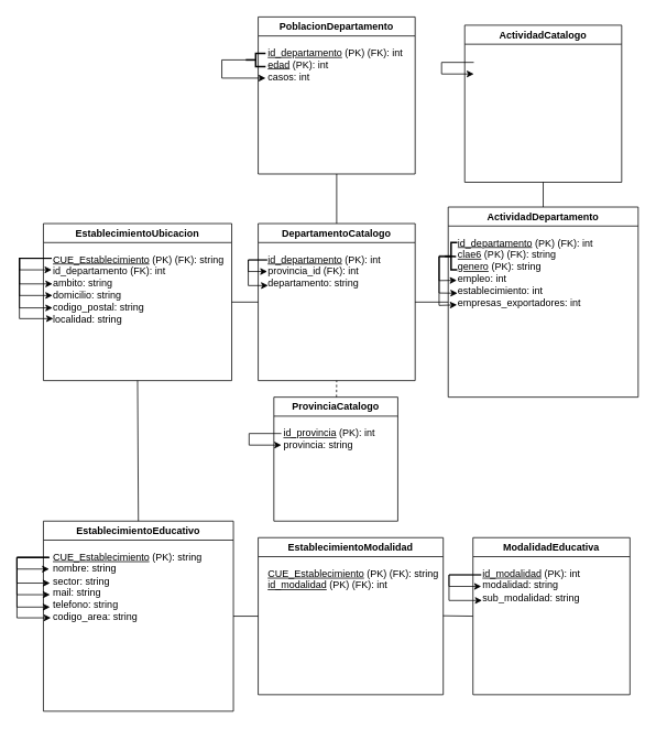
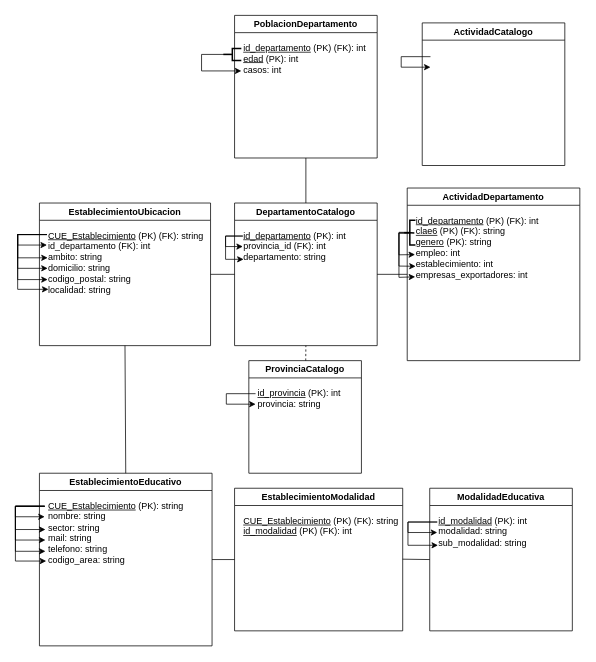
  <mxCell id="0" />
  <mxCell id="1" parent="0" />
  <mxCell id="2" value="EstablecimientoEducativo" style="swimlane;whiteSpace=wrap;html=1;" parent="1" vertex="1"><mxGeometry x="52" y="630" width="230" height="230" as="geometry" /></mxCell>
  <mxCell id="3" value="&lt;u&gt;CUE_Establecimiento&lt;/u&gt; (PK): string&lt;div&gt;&lt;div&gt;nombre: string&lt;/div&gt;&lt;div&gt;sector: string&lt;/div&gt;&lt;div&gt;mail: string&lt;/div&gt;&lt;/div&gt;&lt;div&gt;telefono: string&lt;/div&gt;&lt;div&gt;&lt;div&gt;codigo_area: string&lt;/div&gt;&lt;/div&gt;&lt;div&gt;&lt;br&gt;&lt;/div&gt;" style="text;html=1;align=left;verticalAlign=top;whiteSpace=wrap;rounded=0;" parent="1" vertex="1"><mxGeometry x="62" y="660" width="210" height="190" as="geometry" /></mxCell>
  <mxCell id="4" value="ModalidadEducativa" style="swimlane;whiteSpace=wrap;html=1;" parent="1" vertex="1"><mxGeometry x="572" y="650" width="190" height="190" as="geometry" /></mxCell>
  <mxCell id="5" value="&lt;u&gt;id_modalidad&lt;/u&gt; (PK): int&lt;div&gt;modalidad: string&lt;/div&gt;&lt;div&gt;sub_modalidad: string&lt;/div&gt;" style="text;html=1;align=left;verticalAlign=top;whiteSpace=wrap;rounded=0;" parent="4" vertex="1"><mxGeometry x="10" y="30" width="165.79" height="150" as="geometry" /></mxCell>
  <mxCell id="6" value="" style="endArrow=classic;html=1;rounded=0;" edge="1" parent="4"><mxGeometry width="50" height="50" relative="1" as="geometry"><mxPoint x="10" y="45" as="sourcePoint" /><mxPoint x="10" y="59" as="targetPoint" /><Array as="points"><mxPoint x="-29" y="45" /><mxPoint x="-29" y="59" /></Array></mxGeometry></mxCell>
  <mxCell id="7" value="EstablecimientoModalidad" style="swimlane;whiteSpace=wrap;html=1;" parent="1" vertex="1"><mxGeometry x="312" y="650" width="224" height="190" as="geometry" /></mxCell>
  <mxCell id="8" value="&lt;div&gt;&lt;u&gt;CUE_Establecimiento&lt;/u&gt; (PK) (FK): string&lt;/div&gt;&lt;u&gt;id_modalidad&lt;/u&gt; (PK) (FK): int&lt;div&gt;&lt;br&gt;&lt;/div&gt;" style="text;html=1;align=left;verticalAlign=top;whiteSpace=wrap;rounded=0;" parent="7" vertex="1"><mxGeometry x="10" y="30" width="212" height="150" as="geometry" /></mxCell>
  <mxCell id="9" value="" style="endArrow=none;html=1;rounded=0;exitX=0;exitY=0.5;exitDx=0;exitDy=0;entryX=1;entryY=0.5;entryDx=0;entryDy=0;" parent="1" source="7" target="2" edge="1"><mxGeometry width="50" height="50" relative="1" as="geometry"><mxPoint x="342" y="780" as="sourcePoint" /><mxPoint x="392" y="730" as="targetPoint" /></mxGeometry></mxCell>
  <mxCell id="10" value="" style="endArrow=none;html=1;rounded=0;exitX=0;exitY=0.5;exitDx=0;exitDy=0;entryX=1.009;entryY=0.43;entryDx=0;entryDy=0;entryPerimeter=0;" parent="1" source="4" edge="1" target="8"><mxGeometry width="50" height="50" relative="1" as="geometry"><mxPoint x="552" y="744.66" as="sourcePoint" /><mxPoint x="556" y="737" as="targetPoint" /></mxGeometry></mxCell>
  <mxCell id="11" value="EstablecimientoUbicacion" style="swimlane;whiteSpace=wrap;html=1;" parent="1" vertex="1"><mxGeometry x="52" y="270" width="228" height="190" as="geometry" /></mxCell>
  <mxCell id="12" value="&lt;div&gt;&lt;u&gt;CUE_Establecimiento&lt;/u&gt; (PK) (FK): string&lt;/div&gt;&lt;div&gt;id_departamento (FK): int&lt;/div&gt;&lt;div&gt;&lt;span style=&quot;background-color: transparent; color: light-dark(rgb(0, 0, 0), rgb(255, 255, 255));&quot;&gt;ambito: string&lt;/span&gt;&lt;/div&gt;&lt;div&gt;domicilio: string&lt;/div&gt;&lt;div&gt;codigo_postal: string&lt;/div&gt;&lt;div&gt;&lt;span style=&quot;background-color: transparent; color: light-dark(rgb(0, 0, 0), rgb(255, 255, 255));&quot;&gt;localidad: string&lt;/span&gt;&lt;/div&gt;&lt;div&gt;&lt;br&gt;&lt;/div&gt;" style="text;html=1;align=left;verticalAlign=top;whiteSpace=wrap;rounded=0;" parent="11" vertex="1"><mxGeometry x="10" y="30" width="213" height="150" as="geometry" /></mxCell>
  <mxCell id="13" value="" style="endArrow=none;html=1;rounded=0;entryX=0.5;entryY=1;entryDx=0;entryDy=0;exitX=0.5;exitY=0;exitDx=0;exitDy=0;" parent="1" source="2" target="11" edge="1"><mxGeometry width="50" height="50" relative="1" as="geometry"><mxPoint x="302" y="540" as="sourcePoint" /><mxPoint x="352" y="490" as="targetPoint" /></mxGeometry></mxCell>
  <mxCell id="14" value="ActividadDepartamento" style="swimlane;whiteSpace=wrap;html=1;" parent="1" vertex="1"><mxGeometry x="542" y="250" width="230" height="230" as="geometry" /></mxCell>
  <mxCell id="15" value="&lt;div&gt;&lt;u&gt;id_departamento&lt;/u&gt; (PK) (FK): int&lt;/div&gt;&lt;u&gt;clae6&lt;/u&gt; (PK) (FK): string&lt;div&gt;&lt;span style=&quot;background-color: transparent; color: light-dark(rgb(0, 0, 0), rgb(255, 255, 255));&quot;&gt;&lt;u&gt;genero&lt;/u&gt; (PK): string&lt;/span&gt;&lt;span style=&quot;background-color: transparent; color: light-dark(rgb(0, 0, 0), rgb(255, 255, 255)); white-space: pre;&quot;&gt;&#09;&lt;/span&gt;&lt;/div&gt;&lt;div&gt;empleo: int&lt;/div&gt;&lt;div&gt;establecimiento: int&lt;/div&gt;&lt;div&gt;empresas_exportadores: int&lt;/div&gt;" style="text;html=1;align=left;verticalAlign=top;whiteSpace=wrap;rounded=0;" parent="1" vertex="1"><mxGeometry x="552" y="280" width="210" height="190" as="geometry" /></mxCell>
  <mxCell id="16" value="DepartamentoCatalogo" style="swimlane;whiteSpace=wrap;html=1;" parent="1" vertex="1"><mxGeometry x="312" y="270" width="190" height="190" as="geometry" /></mxCell>
  <mxCell id="17" value="&lt;div&gt;&lt;u&gt;id_departamento&lt;/u&gt; (PK): int&lt;/div&gt;&lt;div&gt;provincia_id (FK): int&lt;/div&gt;&lt;div&gt;departamento: string&lt;/div&gt;" style="text;html=1;align=left;verticalAlign=top;whiteSpace=wrap;rounded=0;" parent="16" vertex="1"><mxGeometry x="10" y="30" width="165.79" height="150" as="geometry" /></mxCell>
  <mxCell id="18" value="" style="endArrow=none;html=1;rounded=0;entryX=1;entryY=0.5;entryDx=0;entryDy=0;exitX=0;exitY=0.5;exitDx=0;exitDy=0;" parent="1" source="14" target="16" edge="1"><mxGeometry width="50" height="50" relative="1" as="geometry"><mxPoint x="542" y="360" as="sourcePoint" /><mxPoint x="692" y="350" as="targetPoint" /></mxGeometry></mxCell>
  <mxCell id="19" value="ActividadCatalogo" style="swimlane;whiteSpace=wrap;html=1;" parent="1" vertex="1"><mxGeometry x="562" y="30" width="190" height="190" as="geometry" /></mxCell>
  <mxCell id="20" value="" style="endArrow=classic;html=1;rounded=0;" edge="1" parent="19"><mxGeometry width="50" height="50" relative="1" as="geometry"><mxPoint x="11" y="45" as="sourcePoint" /><mxPoint x="11" y="59" as="targetPoint" /><Array as="points"><mxPoint x="-28" y="45" /><mxPoint x="-28" y="59" /></Array></mxGeometry></mxCell>
- <mxCell id="21" value="" style="endArrow=none;html=1;rounded=0;entryX=0.5;entryY=1;entryDx=0;entryDy=0;exitX=0.5;exitY=0;exitDx=0;exitDy=0;" parent="1" source="14" target="19" edge="1"><mxGeometry width="50" height="50" relative="1" as="geometry"><mxPoint x="232" y="-80" as="sourcePoint" /><mxPoint x="282" y="-130" as="targetPoint" /></mxGeometry></mxCell>
  <mxCell id="22" value="PoblacionDepartamento" style="swimlane;whiteSpace=wrap;html=1;" parent="1" vertex="1"><mxGeometry x="312" y="20" width="190" height="190" as="geometry" /></mxCell>
  <mxCell id="23" value="&lt;u&gt;id_departamento&lt;/u&gt; (PK) (FK): int&lt;div&gt;&lt;span style=&quot;background-color: transparent; color: light-dark(rgb(0, 0, 0), rgb(255, 255, 255));&quot;&gt;&lt;u&gt;edad&lt;/u&gt; (PK): int&lt;/span&gt;&lt;/div&gt;&lt;div&gt;&lt;span style=&quot;background-color: transparent; color: light-dark(rgb(0, 0, 0), rgb(255, 255, 255));&quot;&gt;casos: int&lt;/span&gt;&lt;/div&gt;" style="text;html=1;align=left;verticalAlign=top;whiteSpace=wrap;rounded=0;" parent="22" vertex="1"><mxGeometry x="10" y="30" width="165.79" height="150" as="geometry" /></mxCell>
  <mxCell id="24" value="" style="strokeWidth=2;html=1;shape=mxgraph.flowchart.annotation_2;align=left;labelPosition=right;pointerEvents=1;" vertex="1" parent="22"><mxGeometry x="-15" y="44" width="24" height="16" as="geometry" /></mxCell>
  <mxCell id="25" value="" style="endArrow=none;html=1;rounded=0;entryX=0.5;entryY=1;entryDx=0;entryDy=0;exitX=0.5;exitY=0;exitDx=0;exitDy=0;" parent="1" source="16" target="22" edge="1"><mxGeometry width="50" height="50" relative="1" as="geometry"><mxPoint x="322" y="260" as="sourcePoint" /><mxPoint x="372" y="210" as="targetPoint" /></mxGeometry></mxCell>
  <mxCell id="26" value="" style="endArrow=none;html=1;rounded=0;exitX=0;exitY=0.5;exitDx=0;exitDy=0;entryX=1;entryY=0.5;entryDx=0;entryDy=0;" parent="1" source="16" target="11" edge="1"><mxGeometry width="50" height="50" relative="1" as="geometry"><mxPoint x="422" y="400" as="sourcePoint" /><mxPoint x="472" y="350" as="targetPoint" /></mxGeometry></mxCell>
  <mxCell id="27" value="ProvinciaCatalogo" style="swimlane;whiteSpace=wrap;html=1;" parent="1" vertex="1"><mxGeometry x="331" y="480" width="150" height="150" as="geometry" /></mxCell>
  <mxCell id="28" value="&lt;div&gt;&lt;span style=&quot;background-color: transparent; color: light-dark(rgb(0, 0, 0), rgb(255, 255, 255));&quot;&gt;&lt;u&gt;id_provincia&lt;/u&gt; (PK): int&lt;/span&gt;&lt;/div&gt;&lt;div&gt;&lt;span style=&quot;background-color: transparent; color: light-dark(rgb(0, 0, 0), rgb(255, 255, 255));&quot;&gt;provincia: string&lt;/span&gt;&lt;/div&gt;&lt;div&gt;&lt;br&gt;&lt;/div&gt;" style="text;html=1;align=left;verticalAlign=top;whiteSpace=wrap;rounded=0;" parent="27" vertex="1"><mxGeometry x="10" y="30" width="130" height="110" as="geometry" /></mxCell>
  <mxCell id="29" value="" style="endArrow=none;html=1;rounded=0;entryX=0.5;entryY=1;entryDx=0;entryDy=0;dashed=1;" parent="1" source="27" target="16" edge="1"><mxGeometry width="50" height="50" relative="1" as="geometry"><mxPoint x="332" y="580" as="sourcePoint" /><mxPoint x="382" y="530" as="targetPoint" /></mxGeometry></mxCell>
  <mxCell id="30" value="" style="endArrow=classic;html=1;rounded=0;" edge="1" parent="1"><mxGeometry width="50" height="50" relative="1" as="geometry"><mxPoint x="59" y="674" as="sourcePoint" /><mxPoint x="59" y="688" as="targetPoint" /><Array as="points"><mxPoint x="20" y="674" /><mxPoint x="20" y="688" /></Array></mxGeometry></mxCell>
  <mxCell id="31" value="" style="endArrow=classic;html=1;rounded=0;" edge="1" parent="1"><mxGeometry width="50" height="50" relative="1" as="geometry"><mxPoint x="59" y="674" as="sourcePoint" /><mxPoint x="60" y="705" as="targetPoint" /><Array as="points"><mxPoint x="20" y="674" /><mxPoint x="20" y="705" /></Array></mxGeometry></mxCell>
  <mxCell id="32" value="" style="endArrow=classic;html=1;rounded=0;" edge="1" parent="1"><mxGeometry width="50" height="50" relative="1" as="geometry"><mxPoint x="59" y="674" as="sourcePoint" /><mxPoint x="60" y="734" as="targetPoint" /><Array as="points"><mxPoint x="20" y="674" /><mxPoint x="20" y="734" /></Array></mxGeometry></mxCell>
  <mxCell id="33" value="" style="endArrow=classic;html=1;rounded=0;" edge="1" parent="1"><mxGeometry width="50" height="50" relative="1" as="geometry"><mxPoint x="59" y="674" as="sourcePoint" /><mxPoint x="60" y="719" as="targetPoint" /><Array as="points"><mxPoint x="20" y="674" /><mxPoint x="20" y="719" /></Array></mxGeometry></mxCell>
  <mxCell id="34" value="" style="endArrow=classic;html=1;rounded=0;" edge="1" parent="1"><mxGeometry width="50" height="50" relative="1" as="geometry"><mxPoint x="59" y="674" as="sourcePoint" /><mxPoint x="61" y="747" as="targetPoint" /><Array as="points"><mxPoint x="20" y="674" /><mxPoint x="20" y="747" /></Array></mxGeometry></mxCell>
  <mxCell id="35" value="" style="endArrow=classic;html=1;rounded=0;" edge="1" parent="1"><mxGeometry width="50" height="50" relative="1" as="geometry"><mxPoint x="62" y="312" as="sourcePoint" /><mxPoint x="62" y="326" as="targetPoint" /><Array as="points"><mxPoint x="23" y="312" /><mxPoint x="23" y="326" /></Array></mxGeometry></mxCell>
  <mxCell id="36" value="" style="endArrow=classic;html=1;rounded=0;" edge="1" parent="1"><mxGeometry width="50" height="50" relative="1" as="geometry"><mxPoint x="62" y="312" as="sourcePoint" /><mxPoint x="63" y="343" as="targetPoint" /><Array as="points"><mxPoint x="23" y="312" /><mxPoint x="23" y="343" /></Array></mxGeometry></mxCell>
  <mxCell id="37" value="" style="endArrow=classic;html=1;rounded=0;" edge="1" parent="1"><mxGeometry width="50" height="50" relative="1" as="geometry"><mxPoint x="62" y="312" as="sourcePoint" /><mxPoint x="63" y="372" as="targetPoint" /><Array as="points"><mxPoint x="23" y="312" /><mxPoint x="23" y="372" /></Array></mxGeometry></mxCell>
  <mxCell id="38" value="" style="endArrow=classic;html=1;rounded=0;" edge="1" parent="1"><mxGeometry width="50" height="50" relative="1" as="geometry"><mxPoint x="62" y="312" as="sourcePoint" /><mxPoint x="63" y="357" as="targetPoint" /><Array as="points"><mxPoint x="23" y="312" /><mxPoint x="23" y="357" /></Array></mxGeometry></mxCell>
  <mxCell id="39" value="" style="endArrow=classic;html=1;rounded=0;" edge="1" parent="1"><mxGeometry width="50" height="50" relative="1" as="geometry"><mxPoint x="62" y="312" as="sourcePoint" /><mxPoint x="64" y="385" as="targetPoint" /><Array as="points"><mxPoint x="23" y="312" /><mxPoint x="23" y="385" /></Array></mxGeometry></mxCell>
  <mxCell id="40" value="" style="endArrow=classic;html=1;rounded=0;" edge="1" parent="1"><mxGeometry width="50" height="50" relative="1" as="geometry"><mxPoint x="340" y="524" as="sourcePoint" /><mxPoint x="340" y="538" as="targetPoint" /><Array as="points"><mxPoint x="301" y="524" /><mxPoint x="301" y="538" /></Array></mxGeometry></mxCell>
  <mxCell id="41" value="" style="endArrow=classic;html=1;rounded=0;" edge="1" parent="1"><mxGeometry width="50" height="50" relative="1" as="geometry"><mxPoint x="582" y="695" as="sourcePoint" /><mxPoint x="583" y="726" as="targetPoint" /><Array as="points"><mxPoint x="543" y="695" /><mxPoint x="543" y="726" /></Array></mxGeometry></mxCell>
  <mxCell id="42" value="" style="endArrow=classic;html=1;rounded=0;" edge="1" parent="1"><mxGeometry width="50" height="50" relative="1" as="geometry"><mxPoint x="323" y="314" as="sourcePoint" /><mxPoint x="323" y="328" as="targetPoint" /><Array as="points"><mxPoint x="300" y="314" /><mxPoint x="300" y="328" /></Array></mxGeometry></mxCell>
  <mxCell id="43" value="" style="endArrow=classic;html=1;rounded=0;" edge="1" parent="1"><mxGeometry width="50" height="50" relative="1" as="geometry"><mxPoint x="323" y="314" as="sourcePoint" /><mxPoint x="324" y="345" as="targetPoint" /><Array as="points"><mxPoint x="300" y="314" /><mxPoint x="300" y="345" /></Array></mxGeometry></mxCell>
  <mxCell id="44" value="" style="endArrow=classic;html=1;rounded=0;" edge="1" parent="1"><mxGeometry width="50" height="50" relative="1" as="geometry"><mxPoint x="307" y="72" as="sourcePoint" /><mxPoint x="321" y="94" as="targetPoint" /><Array as="points"><mxPoint x="268" y="72" /><mxPoint x="268" y="94" /></Array></mxGeometry></mxCell>
  <mxCell id="45" value="" style="strokeWidth=2;html=1;shape=mxgraph.flowchart.annotation_2;align=left;labelPosition=right;pointerEvents=1;" vertex="1" parent="1"><mxGeometry x="538" y="293" width="15" height="33" as="geometry" /></mxCell>
  <mxCell id="46" value="" style="endArrow=none;html=1;rounded=0;strokeWidth=2;entryX=0.899;entryY=0.509;entryDx=0;entryDy=0;entryPerimeter=0;exitX=0.483;exitY=0.499;exitDx=0;exitDy=0;exitPerimeter=0;" edge="1" parent="1" source="45" target="45"><mxGeometry width="50" height="50" relative="1" as="geometry"><mxPoint x="546" as="sourcePoint" y="310" /><mxPoint x="600" y="288" as="targetPoint" /></mxGeometry></mxCell>
  <mxCell id="47" value="" style="endArrow=classic;html=1;rounded=0;entryX=0.002;entryY=0.309;entryDx=0;entryDy=0;entryPerimeter=0;" edge="1" parent="1" target="15"><mxGeometry width="50" height="50" relative="1" as="geometry"><mxPoint x="546" as="sourcePoint" y="310" /><mxPoint x="549" y="339" as="targetPoint" /><Array as="points"><mxPoint x="531" y="310" /><mxPoint x="531" y="339" /></Array></mxGeometry></mxCell>
  <mxCell id="48" value="" style="endArrow=classic;html=1;rounded=0;entryX=0.006;entryY=0.391;entryDx=0;entryDy=0;entryPerimeter=0;" edge="1" parent="1" target="15"><mxGeometry width="50" height="50" relative="1" as="geometry"><mxPoint x="546" as="sourcePoint" y="310" /><mxPoint x="549" y="354" as="targetPoint" /><Array as="points"><mxPoint x="531" y="310" /><mxPoint x="531" y="354" /></Array></mxGeometry></mxCell>
  <mxCell id="49" value="" style="endArrow=classic;html=1;rounded=0;entryX=0.003;entryY=0.465;entryDx=0;entryDy=0;entryPerimeter=0;exitX=0.521;exitY=0.489;exitDx=0;exitDy=0;exitPerimeter=0;" edge="1" parent="1" source="45" target="15"><mxGeometry width="50" height="50" relative="1" as="geometry"><mxPoint x="546" as="sourcePoint" y="310" /><mxPoint x="551" y="368" as="targetPoint" /><Array as="points"><mxPoint x="531" y="309" /><mxPoint x="531" y="369" /></Array></mxGeometry></mxCell>
